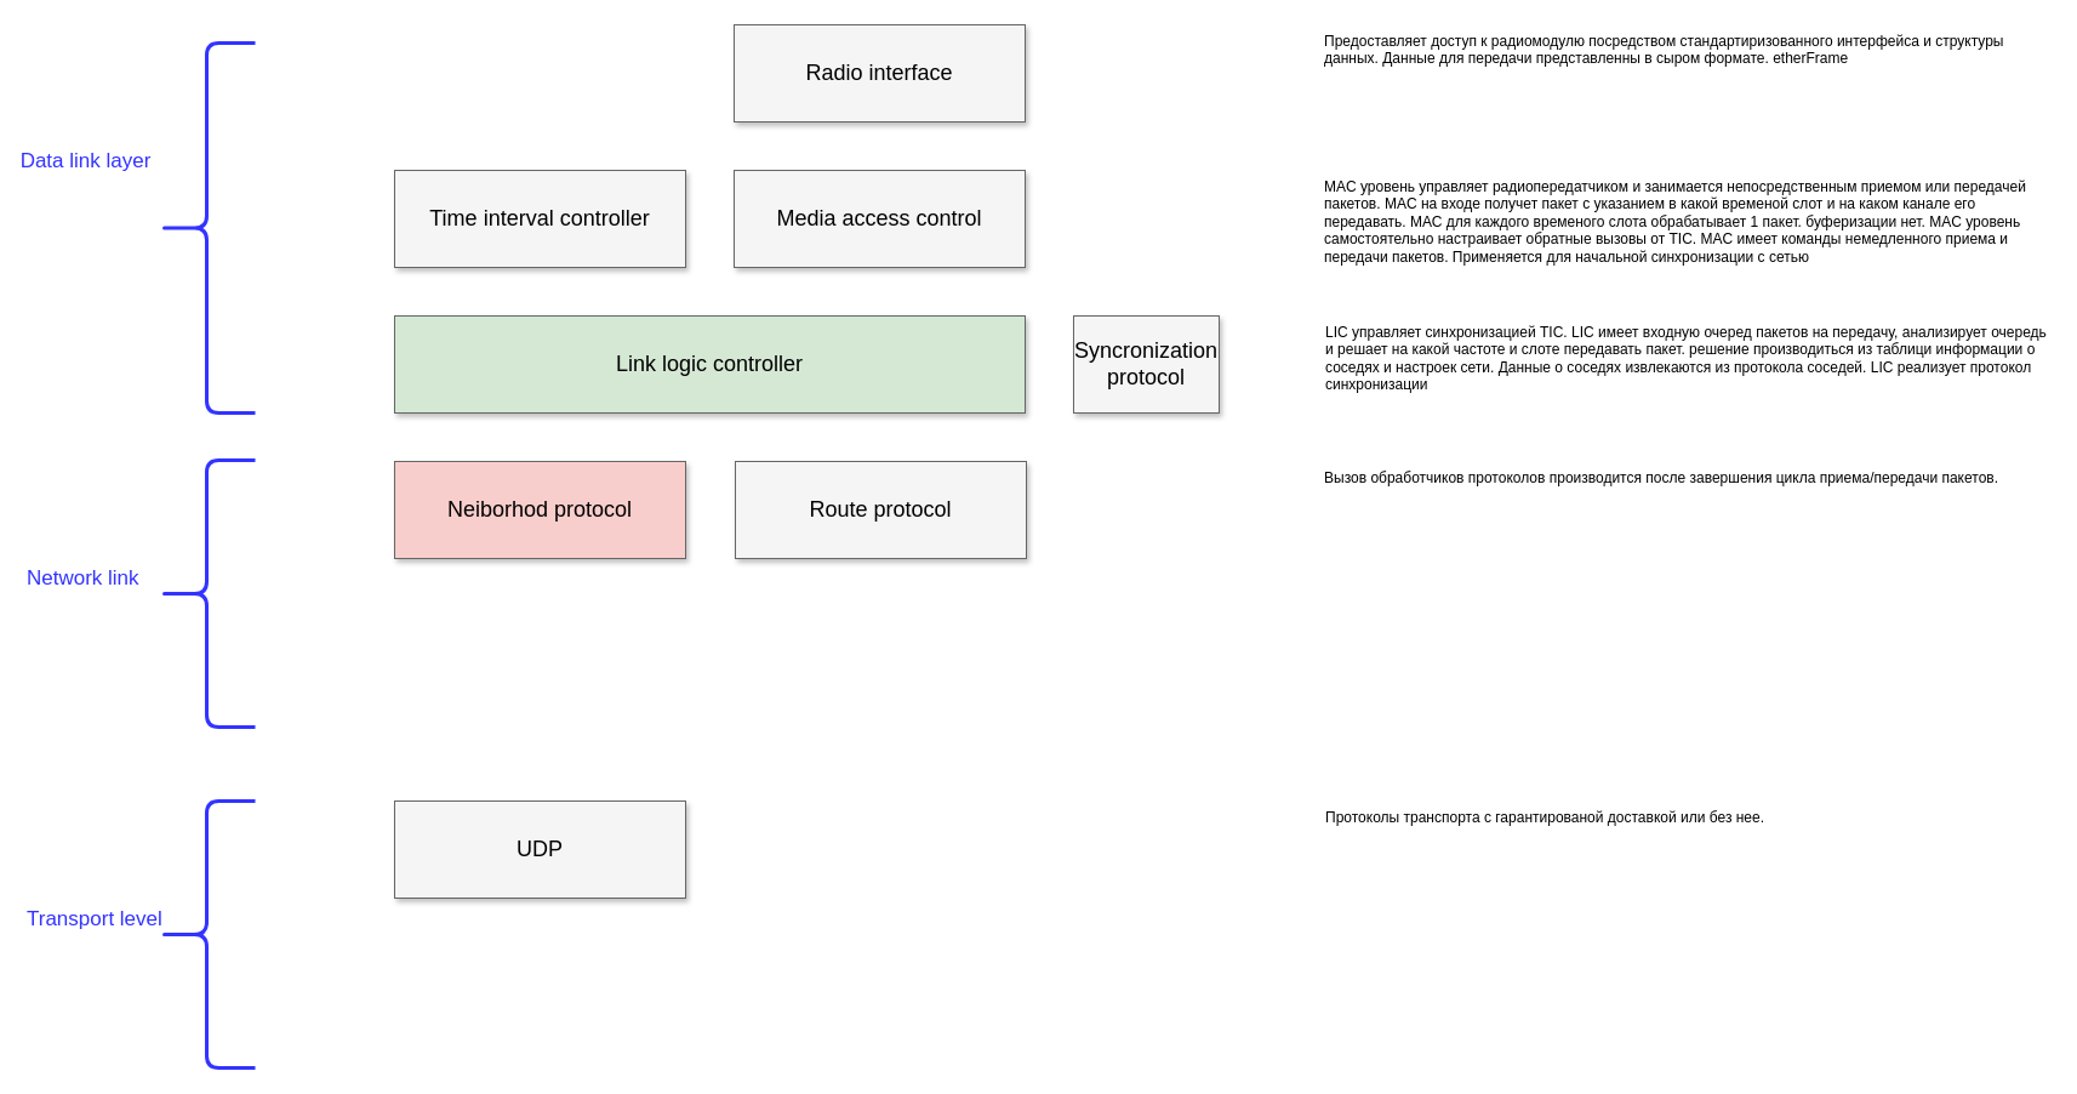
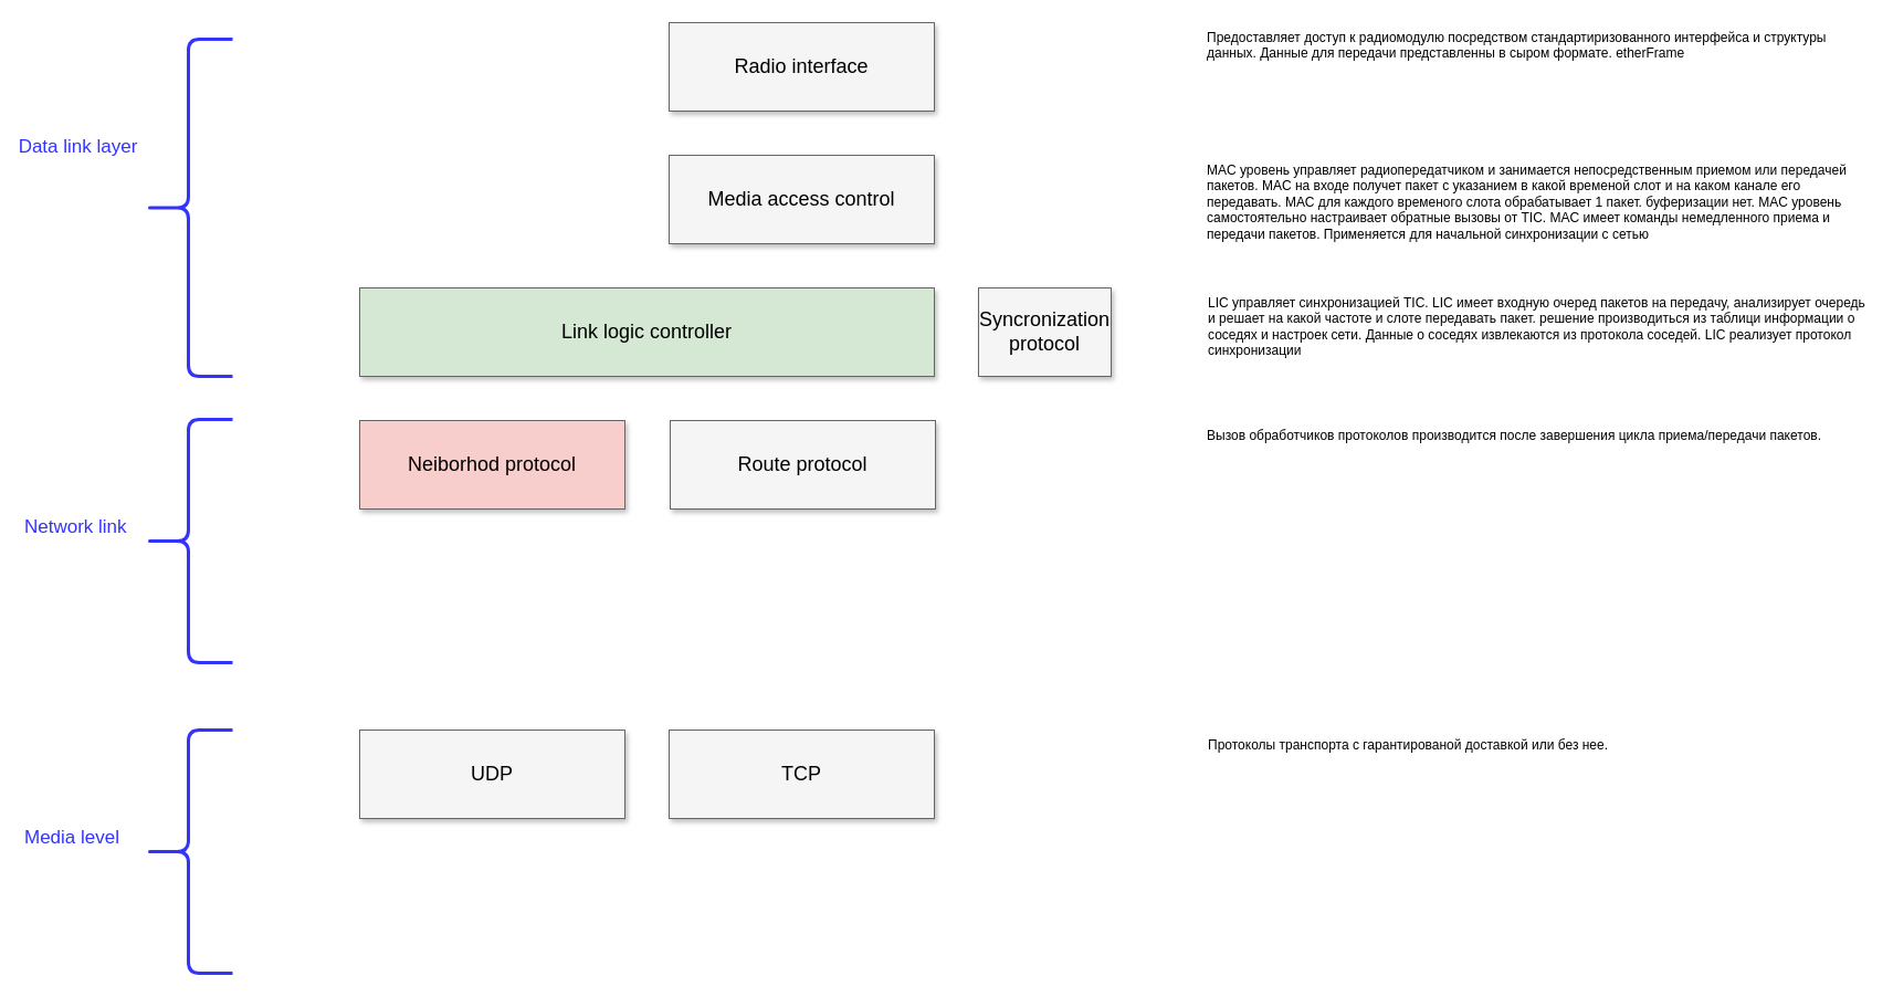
  <mxCell id="0" style=";html=1;" />
  <mxCell id="1" style=";html=1;" parent="0" />
  <mxCell id="2" value="Radio interface" style="whiteSpace=wrap;html=1;shadow=1;fontSize=18;fillColor=#f5f5f5;strokeColor=#666666;" parent="1" vertex="1"><mxGeometry x="605" y="20" width="240" height="80" as="geometry" /></mxCell>
- <mxCell id="3" value="Time interval controller" style="whiteSpace=wrap;html=1;shadow=1;fontSize=18;fillColor=#f5f5f5;strokeColor=#666666;" parent="1" vertex="1"><mxGeometry x="325" y="140" width="240" height="80" as="geometry" /></mxCell>
  <mxCell id="4" value="Media access control" style="whiteSpace=wrap;html=1;shadow=1;fontSize=18;fillColor=#f5f5f5;strokeColor=#666666;" parent="1" vertex="1"><mxGeometry x="605" y="140" width="240" height="80" as="geometry" /></mxCell>
  <mxCell id="5" value="Link logic controller" style="whiteSpace=wrap;html=1;shadow=1;fontSize=18;fillColor=#d5e8d4;strokeColor=#666666;" parent="1" vertex="1"><mxGeometry x="325" y="260" width="520" height="80" as="geometry" /></mxCell>
  <mxCell id="6" value="" style="shape=curlyBracket;whiteSpace=wrap;html=1;rounded=1;fontColor=#3333FF;fillColor=#3333FF;strokeColor=#3333FF;strokeWidth=3;" parent="1" vertex="1"><mxGeometry x="130" y="35" width="80" height="305" as="geometry" /></mxCell>
  <mxCell id="7" value="Data link layer" style="text;html=1;resizable=0;points=[];autosize=1;align=center;verticalAlign=middle;spacingTop=-4;strokeWidth=8;fontSize=17;labelPosition=center;verticalLabelPosition=middle;fontColor=#3333FF;" parent="1" vertex="1"><mxGeometry x="25" y="125" width="90" height="20" as="geometry" /></mxCell>
  <mxCell id="8" value="" style="shape=curlyBracket;whiteSpace=wrap;html=1;rounded=1;fontColor=#3333FF;fillColor=#3333FF;strokeColor=#3333FF;strokeWidth=3;" parent="1" vertex="1"><mxGeometry x="130" y="379" width="80" height="220" as="geometry" /></mxCell>
  <mxCell id="9" value="Network link" style="text;html=1;resizable=0;points=[];autosize=1;align=left;verticalAlign=top;spacingTop=-4;fontSize=17;fontColor=#3333FF;" parent="1" vertex="1"><mxGeometry x="20" y="464" width="120" height="20" as="geometry" /></mxCell>
  <mxCell id="10" value="Предоставляет доступ к радиомодулю посредством стандартиризованного интерфейса и структуры данных. Данные для передачи представленны в сыром формате. etherFrame" style="text;strokeColor=none;fillColor=none;align=left;verticalAlign=top;whiteSpace=wrap;rounded=0;labelPosition=center;verticalLabelPosition=middle;html=1;horizontal=1;labelBackgroundColor=none;labelBorderColor=none;" parent="1" vertex="1"><mxGeometry x="1090" y="20" width="600" height="80" as="geometry" /></mxCell>
  <mxCell id="11" value="MAC уровень управляет радиопередатчиком и занимается непосредственным приемом или передачей пакетов. MAC на входе получет пакет с указанием в какой временой слот и на каком канале его передавать. МАС для каждого временого слота обрабатывает 1 пакет. буферизации нет. MAC уровень самостоятельно настраивает обратные вызовы от TIC. MAC имеет команды немедленного приема и передачи пакетов. Применяется для начальной синхронизации с сетью" style="text;strokeColor=none;fillColor=none;align=left;verticalAlign=top;whiteSpace=wrap;rounded=0;labelPosition=center;verticalLabelPosition=middle;html=1;horizontal=1;labelBackgroundColor=none;labelBorderColor=none;" parent="1" vertex="1"><mxGeometry x="1090" y="140" width="600" height="80" as="geometry" /></mxCell>
  <mxCell id="12" value="Neiborhod protocol" style="whiteSpace=wrap;html=1;shadow=1;fontSize=18;fillColor=#f8cecc;strokeColor=#666666;" parent="1" vertex="1"><mxGeometry x="325" y="380" width="240" height="80" as="geometry" /></mxCell>
  <mxCell id="13" value="Route protocol" style="whiteSpace=wrap;html=1;shadow=1;fontSize=18;fillColor=#f5f5f5;strokeColor=#666666;" parent="1" vertex="1"><mxGeometry x="606" y="380" width="240" height="80" as="geometry" /></mxCell>
  <mxCell id="14" value="LIC управляет синхронизацией TIC. LIC имеет входную очеред пакетов на передачу, анализирует очередь и решает на какой частоте и слоте передавать пакет. решение производиться из таблици информации о соседях и настроек сети. Данные о соседях извлекаются из протокола соседей. LIC реализует протокол синхронизации" style="text;strokeColor=none;fillColor=none;align=left;verticalAlign=top;whiteSpace=wrap;rounded=0;labelPosition=center;verticalLabelPosition=middle;html=1;horizontal=1;labelBackgroundColor=none;labelBorderColor=none;" parent="1" vertex="1"><mxGeometry x="1091" y="260" width="600" height="80" as="geometry" /></mxCell>
  <mxCell id="15" value="" style="shape=curlyBracket;whiteSpace=wrap;html=1;rounded=1;fontColor=#3333FF;fillColor=#3333FF;strokeColor=#3333FF;strokeWidth=3;" parent="1" vertex="1"><mxGeometry x="130" y="660" width="80" height="220" as="geometry" /></mxCell>
- <mxCell id="16" value="Transport level" style="text;html=1;resizable=0;points=[];autosize=1;align=left;verticalAlign=top;spacingTop=-4;fontSize=17;fontColor=#3333FF;" parent="1" vertex="1"><mxGeometry x="20" y="745" width="130" height="20" as="geometry" /></mxCell>
+ <mxCell id="16" value="Media level" style="text;html=1;resizable=0;points=[];autosize=1;align=left;verticalAlign=top;spacingTop=-4;fontSize=17;fontColor=#3333FF;" parent="1" vertex="1"><mxGeometry x="20" y="745" width="130" height="20" as="geometry" /></mxCell>
  <mxCell id="17" value="UDP" style="whiteSpace=wrap;html=1;shadow=1;fontSize=18;fillColor=#f5f5f5;strokeColor=#666666;" parent="1" vertex="1"><mxGeometry x="325" y="660" width="240" height="80" as="geometry" /></mxCell>
+ <mxCell id="18" value="TCP" style="whiteSpace=wrap;html=1;shadow=1;fontSize=18;fillColor=#f5f5f5;strokeColor=#666666;" parent="1" vertex="1"><mxGeometry x="605" y="660" width="240" height="80" as="geometry" /></mxCell>
  <mxCell id="19" value="Вызов обработчиков протоколов производится после завершения цикла приема/передачи пакетов." style="text;strokeColor=none;fillColor=none;align=left;verticalAlign=top;whiteSpace=wrap;rounded=0;labelPosition=center;verticalLabelPosition=middle;html=1;horizontal=1;labelBackgroundColor=none;labelBorderColor=none;" parent="1" vertex="1"><mxGeometry x="1090" y="380" width="600" height="80" as="geometry" /></mxCell>
  <mxCell id="20" value="Протоколы транспорта с гарантированой доставкой или без нее." style="text;strokeColor=none;fillColor=none;align=left;verticalAlign=top;whiteSpace=wrap;rounded=0;labelPosition=center;verticalLabelPosition=middle;html=1;horizontal=1;labelBackgroundColor=none;labelBorderColor=none;" parent="1" vertex="1"><mxGeometry x="1091" y="660" width="600" height="80" as="geometry" /></mxCell>
  <mxCell id="21" value="Syncronization&lt;br&gt;protocol" style="whiteSpace=wrap;html=1;shadow=1;fontSize=18;fillColor=#f5f5f5;strokeColor=#666666;" vertex="1" parent="1"><mxGeometry x="885" y="260" width="120" height="80" as="geometry" /></mxCell>
